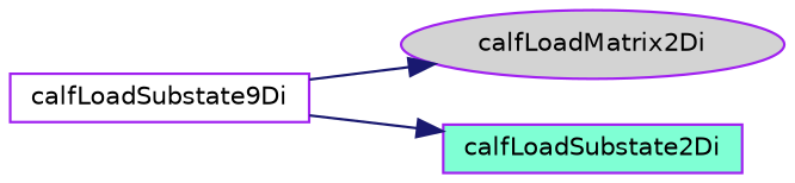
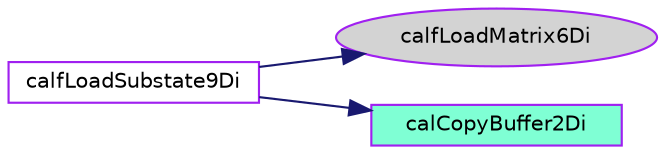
  digraph {
    rankdir=LR
    node [color=purple fontname=Helvetica fontsize=10 shape=box style=filled]
    edge [color=midnightblue fontname=Helvetica fontsize=10 labelfontname=Helvetica labelfontsize=10 style=solid]
    n1 [fillcolor=white fontcolor=black height=0.2 label=calfLoadSubstate9Di width=0.4]
-   n2 [fillcolor=lightgrey height=0.2 label=calfLoadMatrix2Di shape=ellipse width=0.4]
-   n3 [fillcolor=aquamarine height=0.2 label=calfLoadSubstate2Di width=0.4]
+   n2 [fillcolor=lightgrey height=0.2 label=calfLoadMatrix6Di shape=ellipse width=0.4]
+   n3 [fillcolor=aquamarine height=0.2 label=calCopyBuffer2Di width=0.4]
    n1 -> n2
    n1 -> n3
  }
